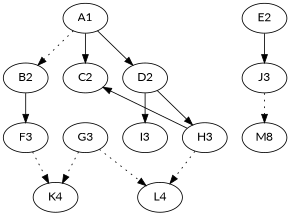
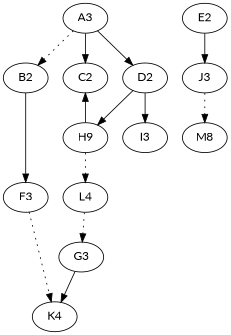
  digraph {
    fontname=Lato
    root=A1
    node [fontname=Lato]
    edge [fontname=Lato]
-   A1
+   A1 [label=A3]
    B2
    C2
    D2
    F3
-   H3
+   H3 [label=H9]
    I3
    E2
    J3
    K4
    G3
    L4
    n13 [label=M8]
    A1 -> B2 [style=dotted]
    A1 -> C2
    A1 -> D2
    B2 -> F3
    D2 -> H3
    D2 -> I3
    F3 -> K4 [style=dotted]
    H3 -> C2 [constraint=false]
    H3 -> L4 [style=dotted]
    E2 -> J3
    J3 -> n13 [style=dotted]
-   G3 -> K4 [style=dotted]
-   G3 -> L4 [style=dotted]
+   G3 -> K4 [style=solid]
+   L4 -> G3 [style=dotted]
  }
